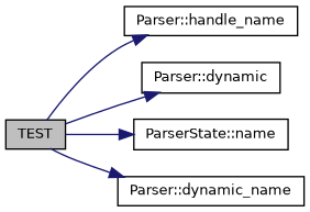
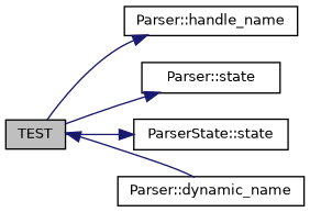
  digraph {
    rankdir=LR
    node [color=black fillcolor=white fontname=Helvetica fontsize=10 shape=record style=filled]
    edge [color=midnightblue fontname=Helvetica fontsize=10 labelfontname=Helvetica labelfontsize=10 style=solid]
    n1 [fillcolor=grey75 fontcolor=black height=0.2 label=TEST width=0.4]
    n2 [height=0.2 label="Parser::handle_name" width=0.4]
-   n3 [height=0.2 label="Parser::dynamic" width=0.4]
-   n4 [height=0.2 label="ParserState::name" width=0.4]
+   n3 [height=0.2 label="Parser::state" width=0.4]
+   n4 [height=0.2 label="ParserState::state" width=0.4]
    n5 [height=0.2 label="Parser::dynamic_name" width=0.4]
    n1 -> n2
    n1 -> n3
    n1 -> n4
-   n1 -> n5
+   n5 -> n1
  }
